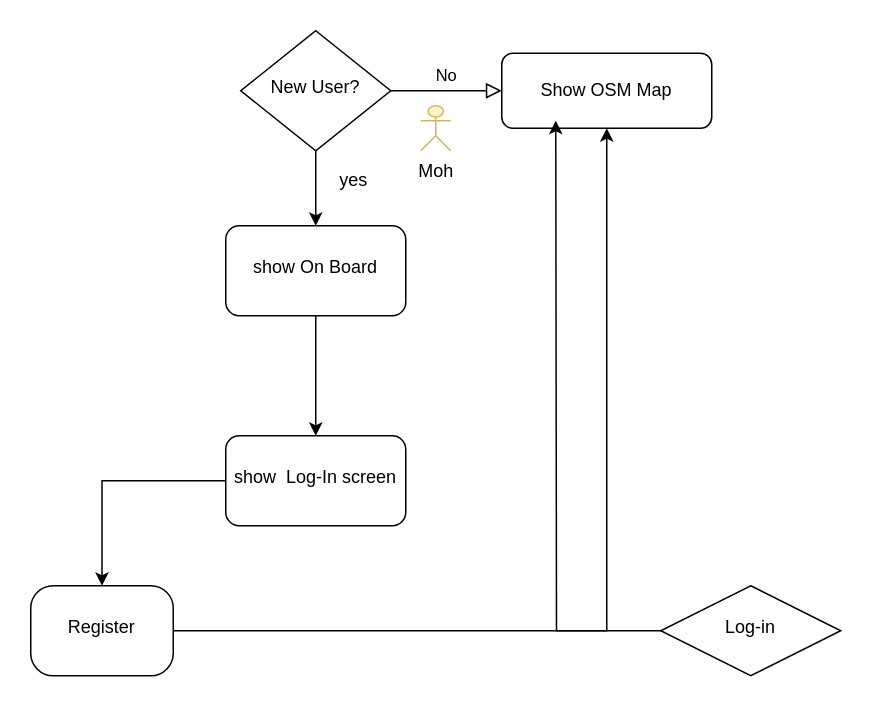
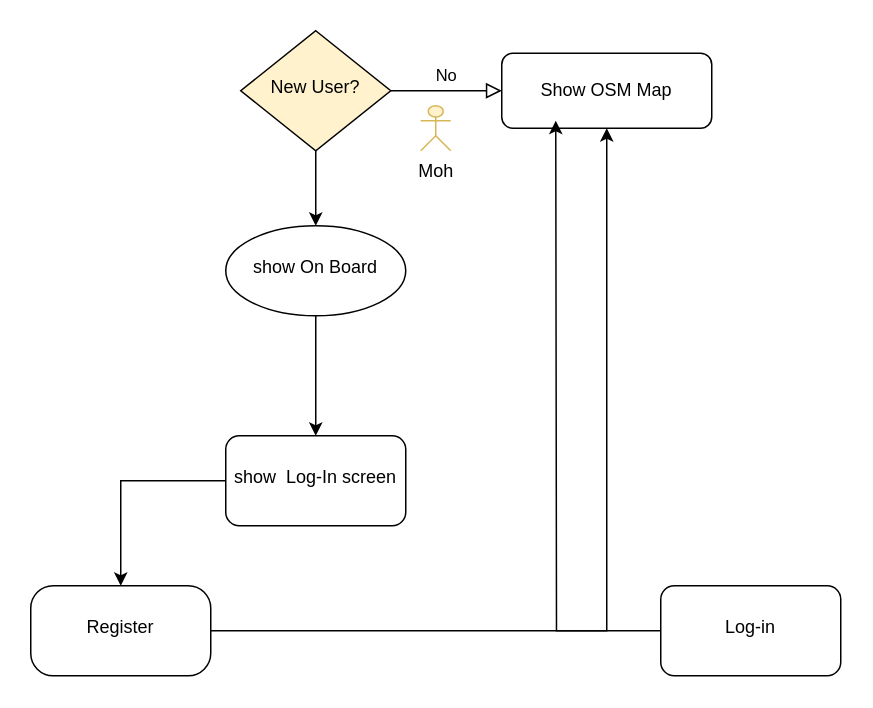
  <mxCell id="0" />
  <mxCell id="1" parent="0" />
  <mxCell id="2" value="No" style="edgeStyle=orthogonalEdgeStyle;rounded=0;html=1;jettySize=auto;orthogonalLoop=1;fontSize=11;endArrow=block;endFill=0;endSize=8;strokeWidth=1;shadow=0;labelBackgroundColor=none;" parent="1" source="4" target="5" edge="1"><mxGeometry y="10" relative="1" as="geometry"><mxPoint as="offset" /></mxGeometry></mxCell>
  <mxCell id="3" value="" style="edgeStyle=orthogonalEdgeStyle;rounded=0;orthogonalLoop=1;jettySize=auto;html=1;" edge="1" parent="1" source="4" target="7"><mxGeometry relative="1" as="geometry" /></mxCell>
- <mxCell id="4" value="New User?" style="rhombus;whiteSpace=wrap;html=1;shadow=0;fontFamily=Helvetica;fontSize=12;align=center;strokeWidth=1;spacing=6;spacingTop=-4;" parent="1" vertex="1"><mxGeometry x="160" y="20" width="100" height="80" as="geometry" /></mxCell>
+ <mxCell id="4" value="New User?" style="rhombus;whiteSpace=wrap;html=1;shadow=0;fontFamily=Helvetica;fontSize=12;align=center;strokeWidth=1;spacing=6;spacingTop=-4;fillColor=#fff2cc;" parent="1" vertex="1"><mxGeometry x="160" y="20" width="100" height="80" as="geometry" /></mxCell>
  <mxCell id="5" value="Show OSM Map" style="rounded=1;whiteSpace=wrap;html=1;fontSize=12;glass=0;strokeWidth=1;shadow=0;" parent="1" vertex="1"><mxGeometry x="334" y="35" width="140" height="50" as="geometry" /></mxCell>
  <mxCell id="6" value="" style="edgeStyle=orthogonalEdgeStyle;rounded=0;orthogonalLoop=1;jettySize=auto;html=1;" edge="1" parent="1" source="7" target="9"><mxGeometry relative="1" as="geometry" /></mxCell>
- <mxCell id="7" value="show On Board" style="rounded=1;whiteSpace=wrap;html=1;shadow=0;strokeWidth=1;spacing=6;spacingTop=-4;" vertex="1" parent="1"><mxGeometry x="150" y="150" width="120" height="60" as="geometry" /></mxCell>
+ <mxCell id="7" value="show On Board" style="ellipse;whiteSpace=wrap;html=1;shadow=0;strokeWidth=1;spacing=6;spacingTop=-4;" vertex="1" parent="1"><mxGeometry x="150" y="150" width="120" height="60" as="geometry" /></mxCell>
  <mxCell id="8" value="" style="edgeStyle=orthogonalEdgeStyle;rounded=0;orthogonalLoop=1;jettySize=auto;html=1;" edge="1" parent="1" source="9" target="11"><mxGeometry relative="1" as="geometry" /></mxCell>
  <mxCell id="9" value="show &amp;nbsp;Log-In screen" style="rounded=1;whiteSpace=wrap;html=1;shadow=0;strokeWidth=1;spacing=6;spacingTop=-4;" vertex="1" parent="1"><mxGeometry x="150" y="290" width="120" height="60" as="geometry" /></mxCell>
  <mxCell id="10" style="edgeStyle=orthogonalEdgeStyle;rounded=0;orthogonalLoop=1;jettySize=auto;html=1;" edge="1" parent="1" source="11" target="5"><mxGeometry relative="1" as="geometry" /></mxCell>
- <mxCell id="11" value="Register" style="rounded=1;whiteSpace=wrap;html=1;shadow=0;strokeWidth=1;spacing=6;spacingTop=-4;arcSize=25;" vertex="1" parent="1"><mxGeometry x="20" y="390" width="95" height="60" as="geometry" /></mxCell>
+ <mxCell id="11" value="Register" style="rounded=1;whiteSpace=wrap;html=1;shadow=0;strokeWidth=1;spacing=6;spacingTop=-4;arcSize=25;" vertex="1" parent="1"><mxGeometry x="20" y="390" width="120" height="60" as="geometry" /></mxCell>
  <mxCell id="12" style="edgeStyle=orthogonalEdgeStyle;rounded=0;orthogonalLoop=1;jettySize=auto;html=1;" edge="1" parent="1" source="13"><mxGeometry relative="1" as="geometry"><mxPoint x="370" y="80" as="targetPoint" /></mxGeometry></mxCell>
- <mxCell id="13" value="Log-in" style="rhombus;whiteSpace=wrap;html=1;shadow=0;strokeWidth=1;spacing=6;spacingTop=-4;" vertex="1" parent="1"><mxGeometry x="440" y="390" width="120" height="60" as="geometry" /></mxCell>
- <mxCell id="14" value="yes" style="text;html=1;align=center;verticalAlign=middle;resizable=0;points=[];autosize=1;strokeColor=none;fillColor=none;" vertex="1" parent="1"><mxGeometry x="220" y="110" width="30" height="20" as="geometry" /></mxCell>
+ <mxCell id="13" value="Log-in" style="rounded=1;whiteSpace=wrap;html=1;shadow=0;strokeWidth=1;spacing=6;spacingTop=-4;" vertex="1" parent="1"><mxGeometry x="440" y="390" width="120" height="60" as="geometry" /></mxCell>
  <mxCell id="15" value="Moh" style="shape=umlActor;verticalLabelPosition=bottom;verticalAlign=top;html=1;outlineConnect=0;fillColor=#fff2cc;strokeColor=#d6b656;" vertex="1" parent="1"><mxGeometry x="280" y="70" width="20" height="30" as="geometry" /></mxCell>
